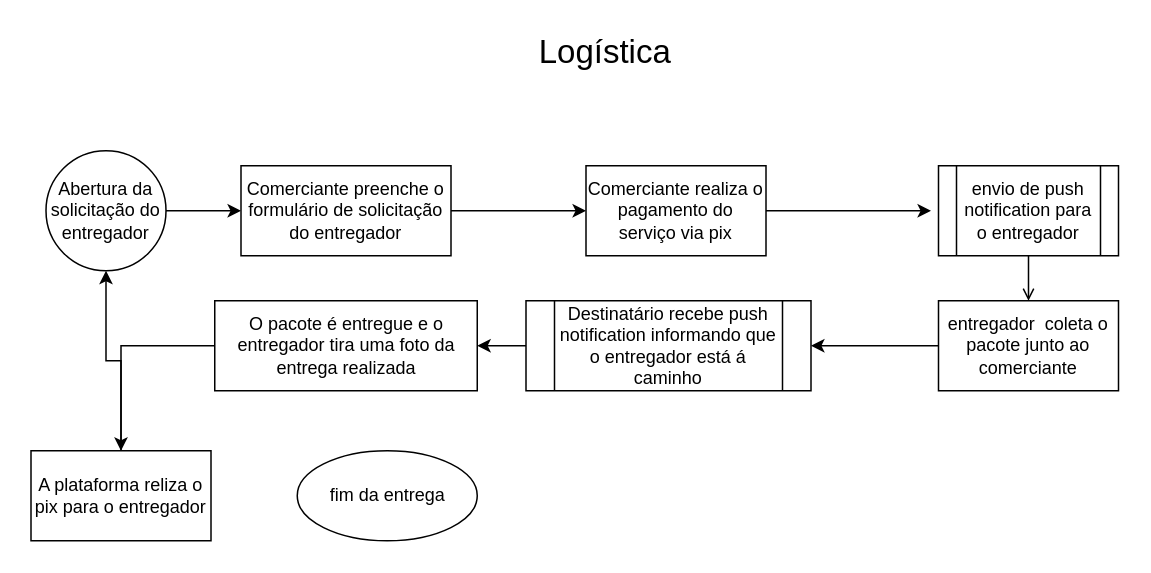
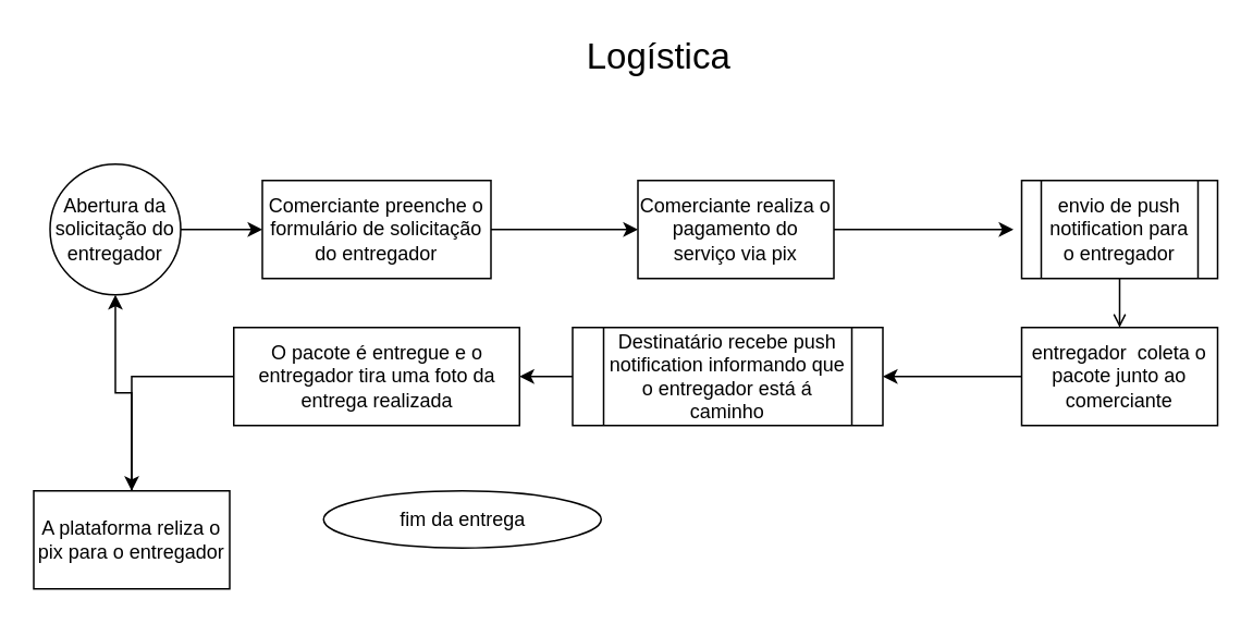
  <mxCell id="0" />
  <mxCell id="1" parent="0" />
  <mxCell id="2" value="" style="edgeStyle=orthogonalEdgeStyle;rounded=0;orthogonalLoop=1;jettySize=auto;html=1;fontSize=22;" edge="1" parent="1" source="3" target="17"><mxGeometry relative="1" as="geometry" /></mxCell>
  <mxCell id="3" value="Abertura da solicitação do entregador" style="ellipse;whiteSpace=wrap;html=1;aspect=fixed;" vertex="1" parent="1"><mxGeometry x="30" y="100" width="80" height="80" as="geometry" /></mxCell>
  <mxCell id="4" value="Logística" style="text;html=1;strokeColor=none;fillColor=none;align=center;verticalAlign=middle;whiteSpace=wrap;rounded=0;fontSize=22;" vertex="1" parent="1"><mxGeometry x="317.5" y="20" width="170" height="30" as="geometry" /></mxCell>
  <mxCell id="5" value="" style="edgeStyle=orthogonalEdgeStyle;rounded=0;orthogonalLoop=1;jettySize=auto;html=1;fontSize=22;endArrow=open;" edge="1" parent="1" source="6" target="8"><mxGeometry relative="1" as="geometry" /></mxCell>
  <mxCell id="6" value="envio de push notification para o entregador" style="shape=process;whiteSpace=wrap;html=1;backgroundOutline=1;" vertex="1" parent="1"><mxGeometry x="625" y="110" width="120" height="60" as="geometry" /></mxCell>
  <mxCell id="7" value="" style="edgeStyle=orthogonalEdgeStyle;rounded=0;orthogonalLoop=1;jettySize=auto;html=1;fontSize=22;" edge="1" parent="1" source="8" target="10"><mxGeometry relative="1" as="geometry" /></mxCell>
  <mxCell id="8" value="entregador&amp;nbsp; coleta o pacote junto ao comerciante" style="whiteSpace=wrap;html=1;" vertex="1" parent="1"><mxGeometry x="625" y="200" width="120" height="60" as="geometry" /></mxCell>
  <mxCell id="9" value="" style="edgeStyle=orthogonalEdgeStyle;rounded=0;orthogonalLoop=1;jettySize=auto;html=1;fontSize=22;" edge="1" parent="1" source="10" target="12"><mxGeometry relative="1" as="geometry" /></mxCell>
  <mxCell id="10" value="Destinatário recebe push notification informando que o entregador está á caminho" style="shape=process;whiteSpace=wrap;html=1;backgroundOutline=1;" vertex="1" parent="1"><mxGeometry x="350" y="200" width="190" height="60" as="geometry" /></mxCell>
  <mxCell id="11" value="" style="edgeStyle=orthogonalEdgeStyle;rounded=0;orthogonalLoop=1;jettySize=auto;html=1;fontSize=22;" edge="1" parent="1" source="12" target="14"><mxGeometry relative="1" as="geometry" /></mxCell>
  <mxCell id="12" value="O pacote é entregue e o entregador tira uma foto da entrega realizada" style="whiteSpace=wrap;html=1;" vertex="1" parent="1"><mxGeometry x="142.5" y="200" width="175" height="60" as="geometry" /></mxCell>
  <mxCell id="13" value="" style="edgeStyle=orthogonalEdgeStyle;rounded=0;orthogonalLoop=1;jettySize=auto;html=1;fontSize=22;" edge="1" parent="1" source="14" target="3"><mxGeometry relative="1" as="geometry" /></mxCell>
  <mxCell id="14" value="A plataforma reliza o pix para o entregador" style="whiteSpace=wrap;html=1;" vertex="1" parent="1"><mxGeometry x="20" y="300" width="120" height="60" as="geometry" /></mxCell>
- <mxCell id="15" value="fim da entrega" style="ellipse;whiteSpace=wrap;html=1;" vertex="1" parent="1"><mxGeometry x="197.5" y="300" width="120" height="60" as="geometry" /></mxCell>
+ <mxCell id="15" value="fim da entrega" style="ellipse;whiteSpace=wrap;html=1;" vertex="1" parent="1"><mxGeometry x="197.5" y="300" width="170" height="35" as="geometry" /></mxCell>
  <mxCell id="16" value="" style="edgeStyle=orthogonalEdgeStyle;rounded=0;orthogonalLoop=1;jettySize=auto;html=1;fontSize=22;" edge="1" parent="1" source="17" target="19"><mxGeometry relative="1" as="geometry" /></mxCell>
  <mxCell id="17" value="Comerciante preenche o formulário de solicitação do entregador" style="whiteSpace=wrap;html=1;" vertex="1" parent="1"><mxGeometry x="160" y="110" width="140" height="60" as="geometry" /></mxCell>
  <mxCell id="18" style="edgeStyle=orthogonalEdgeStyle;rounded=0;orthogonalLoop=1;jettySize=auto;html=1;fontSize=22;" edge="1" parent="1" source="19"><mxGeometry relative="1" as="geometry"><mxPoint x="620" y="140" as="targetPoint" /></mxGeometry></mxCell>
  <mxCell id="19" value="Comerciante realiza o pagamento do serviço via pix" style="whiteSpace=wrap;html=1;" vertex="1" parent="1"><mxGeometry x="390" y="110" width="120" height="60" as="geometry" /></mxCell>
